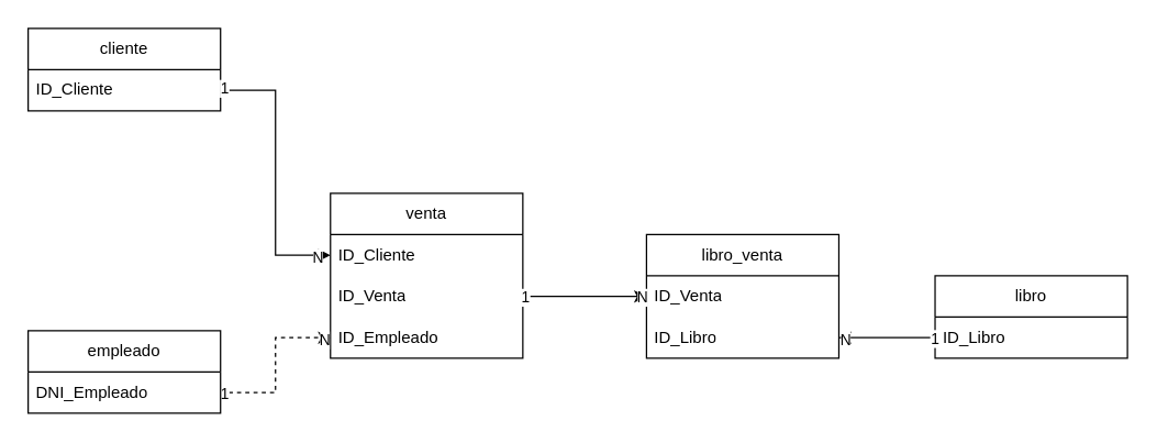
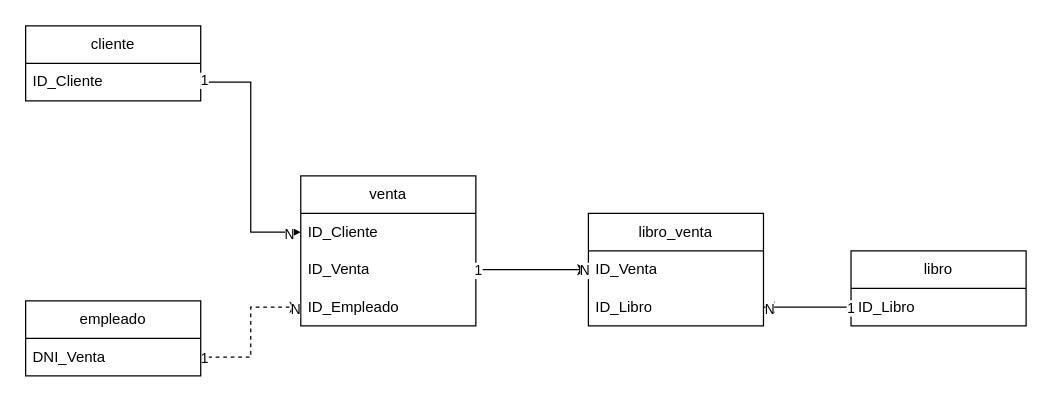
  <mxCell id="0" />
  <mxCell id="1" parent="0" />
  <mxCell id="2" value="cliente" style="swimlane;fontStyle=0;childLayout=stackLayout;horizontal=1;startSize=30;horizontalStack=0;resizeParent=1;resizeParentMax=0;resizeLast=0;collapsible=1;marginBottom=0;whiteSpace=wrap;html=1;" vertex="1" parent="1"><mxGeometry x="20" y="20" width="140" height="60" as="geometry" /></mxCell>
  <mxCell id="3" value="ID_Cliente" style="text;strokeColor=none;fillColor=none;align=left;verticalAlign=middle;spacingLeft=4;spacingRight=4;overflow=hidden;points=[[0,0.5],[1,0.5]];portConstraint=eastwest;rotatable=0;whiteSpace=wrap;html=1;" vertex="1" parent="2"><mxGeometry y="30" width="140" height="30" as="geometry" /></mxCell>
  <mxCell id="4" value="venta" style="swimlane;fontStyle=0;childLayout=stackLayout;horizontal=1;startSize=30;horizontalStack=0;resizeParent=1;resizeParentMax=0;resizeLast=0;collapsible=1;marginBottom=0;whiteSpace=wrap;html=1;" vertex="1" parent="1"><mxGeometry x="240" y="140" width="140" height="120" as="geometry" /></mxCell>
  <mxCell id="5" value="ID_Cliente" style="text;strokeColor=none;fillColor=none;align=left;verticalAlign=middle;spacingLeft=4;spacingRight=4;overflow=hidden;points=[[0,0.5],[1,0.5]];portConstraint=eastwest;rotatable=0;whiteSpace=wrap;html=1;" vertex="1" parent="4"><mxGeometry y="30" width="140" height="30" as="geometry" /></mxCell>
  <mxCell id="6" value="ID_Venta" style="text;strokeColor=none;fillColor=none;align=left;verticalAlign=middle;spacingLeft=4;spacingRight=4;overflow=hidden;points=[[0,0.5],[1,0.5]];portConstraint=eastwest;rotatable=0;whiteSpace=wrap;html=1;" vertex="1" parent="4"><mxGeometry y="60" width="140" height="30" as="geometry" /></mxCell>
  <mxCell id="7" value="ID_Empleado" style="text;strokeColor=none;fillColor=none;align=left;verticalAlign=middle;spacingLeft=4;spacingRight=4;overflow=hidden;points=[[0,0.5],[1,0.5]];portConstraint=eastwest;rotatable=0;whiteSpace=wrap;html=1;" vertex="1" parent="4"><mxGeometry y="90" width="140" height="30" as="geometry" /></mxCell>
  <mxCell id="8" style="edgeStyle=orthogonalEdgeStyle;rounded=0;orthogonalLoop=1;jettySize=auto;html=1;" edge="1" parent="1" target="5"><mxGeometry relative="1" as="geometry"><mxPoint x="160" y="65" as="sourcePoint" /><mxPoint x="284" y="65" as="targetPoint" /><Array as="points"><mxPoint x="200" y="65" /><mxPoint x="200" y="185" /></Array></mxGeometry></mxCell>
  <mxCell id="9" value="1" style="edgeLabel;html=1;align=center;verticalAlign=middle;resizable=0;points=[];" vertex="1" connectable="0" parent="8"><mxGeometry x="-0.984" y="2" relative="1" as="geometry"><mxPoint as="offset" /></mxGeometry></mxCell>
  <mxCell id="10" value="N" style="edgeLabel;html=1;align=center;verticalAlign=middle;resizable=0;points=[];" vertex="1" connectable="0" parent="8"><mxGeometry x="0.903" y="-1" relative="1" as="geometry"><mxPoint as="offset" /></mxGeometry></mxCell>
  <mxCell id="11" value="libro" style="swimlane;fontStyle=0;childLayout=stackLayout;horizontal=1;startSize=30;horizontalStack=0;resizeParent=1;resizeParentMax=0;resizeLast=0;collapsible=1;marginBottom=0;whiteSpace=wrap;html=1;" vertex="1" parent="1"><mxGeometry x="680" y="200" width="140" height="60" as="geometry" /></mxCell>
  <mxCell id="12" value="ID_Libro" style="text;strokeColor=none;fillColor=none;align=left;verticalAlign=middle;spacingLeft=4;spacingRight=4;overflow=hidden;points=[[0,0.5],[1,0.5]];portConstraint=eastwest;rotatable=0;whiteSpace=wrap;html=1;" vertex="1" parent="11"><mxGeometry y="30" width="140" height="30" as="geometry" /></mxCell>
  <mxCell id="13" value="libro_venta" style="swimlane;fontStyle=0;childLayout=stackLayout;horizontal=1;startSize=30;horizontalStack=0;resizeParent=1;resizeParentMax=0;resizeLast=0;collapsible=1;marginBottom=0;whiteSpace=wrap;html=1;" vertex="1" parent="1"><mxGeometry x="470" y="170" width="140" height="90" as="geometry" /></mxCell>
  <mxCell id="14" value="ID_Venta" style="text;strokeColor=none;fillColor=none;align=left;verticalAlign=middle;spacingLeft=4;spacingRight=4;overflow=hidden;points=[[0,0.5],[1,0.5]];portConstraint=eastwest;rotatable=0;whiteSpace=wrap;html=1;" vertex="1" parent="13"><mxGeometry y="30" width="140" height="30" as="geometry" /></mxCell>
  <mxCell id="15" value="ID_Libro" style="text;strokeColor=none;fillColor=none;align=left;verticalAlign=middle;spacingLeft=4;spacingRight=4;overflow=hidden;points=[[0,0.5],[1,0.5]];portConstraint=eastwest;rotatable=0;whiteSpace=wrap;html=1;" vertex="1" parent="13"><mxGeometry y="60" width="140" height="30" as="geometry" /></mxCell>
  <mxCell id="16" style="edgeStyle=orthogonalEdgeStyle;rounded=0;orthogonalLoop=1;jettySize=auto;html=1;dashed=1;" edge="1" parent="1" source="20" target="7"><mxGeometry relative="1" as="geometry" /></mxCell>
  <mxCell id="17" value="N" style="edgeLabel;html=1;align=center;verticalAlign=middle;resizable=0;points=[];" vertex="1" connectable="0" parent="16"><mxGeometry x="0.919" y="-1" relative="1" as="geometry"><mxPoint as="offset" /></mxGeometry></mxCell>
  <mxCell id="18" value="1" style="edgeLabel;html=1;align=center;verticalAlign=middle;resizable=0;points=[];" vertex="1" connectable="0" parent="16"><mxGeometry x="-0.974" relative="1" as="geometry"><mxPoint as="offset" /></mxGeometry></mxCell>
  <mxCell id="19" value="empleado" style="swimlane;fontStyle=0;childLayout=stackLayout;horizontal=1;startSize=30;horizontalStack=0;resizeParent=1;resizeParentMax=0;resizeLast=0;collapsible=1;marginBottom=0;whiteSpace=wrap;html=1;" vertex="1" parent="1"><mxGeometry x="20" y="240" width="140" height="60" as="geometry" /></mxCell>
- <mxCell id="20" value="DNI_Empleado" style="text;strokeColor=none;fillColor=none;align=left;verticalAlign=middle;spacingLeft=4;spacingRight=4;overflow=hidden;points=[[0,0.5],[1,0.5]];portConstraint=eastwest;rotatable=0;whiteSpace=wrap;html=1;" vertex="1" parent="19"><mxGeometry y="30" width="140" height="30" as="geometry" /></mxCell>
+ <mxCell id="20" value="DNI_Venta" style="text;strokeColor=none;fillColor=none;align=left;verticalAlign=middle;spacingLeft=4;spacingRight=4;overflow=hidden;points=[[0,0.5],[1,0.5]];portConstraint=eastwest;rotatable=0;whiteSpace=wrap;html=1;" vertex="1" parent="19"><mxGeometry y="30" width="140" height="30" as="geometry" /></mxCell>
  <mxCell id="21" style="edgeStyle=orthogonalEdgeStyle;rounded=0;orthogonalLoop=1;jettySize=auto;html=1;exitX=0;exitY=0.5;exitDx=0;exitDy=0;entryX=1;entryY=0.5;entryDx=0;entryDy=0;" edge="1" parent="1" source="12" target="15"><mxGeometry relative="1" as="geometry" /></mxCell>
  <mxCell id="22" value="1" style="edgeLabel;html=1;align=center;verticalAlign=middle;resizable=0;points=[];" vertex="1" connectable="0" parent="21"><mxGeometry x="-0.98" relative="1" as="geometry"><mxPoint as="offset" /></mxGeometry></mxCell>
  <mxCell id="23" value="N" style="edgeLabel;html=1;align=center;verticalAlign=middle;resizable=0;points=[];" vertex="1" connectable="0" parent="21"><mxGeometry x="0.896" y="1" relative="1" as="geometry"><mxPoint as="offset" /></mxGeometry></mxCell>
  <mxCell id="24" style="edgeStyle=orthogonalEdgeStyle;rounded=0;orthogonalLoop=1;jettySize=auto;html=1;exitX=1;exitY=0.5;exitDx=0;exitDy=0;entryX=0;entryY=0.5;entryDx=0;entryDy=0;" edge="1" parent="1" source="6" target="14"><mxGeometry relative="1" as="geometry" /></mxCell>
  <mxCell id="25" value="1" style="edgeLabel;html=1;align=center;verticalAlign=middle;resizable=0;points=[];" vertex="1" connectable="0" parent="24"><mxGeometry x="-0.975" relative="1" as="geometry"><mxPoint as="offset" /></mxGeometry></mxCell>
  <mxCell id="26" value="N" style="edgeLabel;html=1;align=center;verticalAlign=middle;resizable=0;points=[];" vertex="1" connectable="0" parent="24"><mxGeometry x="0.902" relative="1" as="geometry"><mxPoint as="offset" /></mxGeometry></mxCell>
